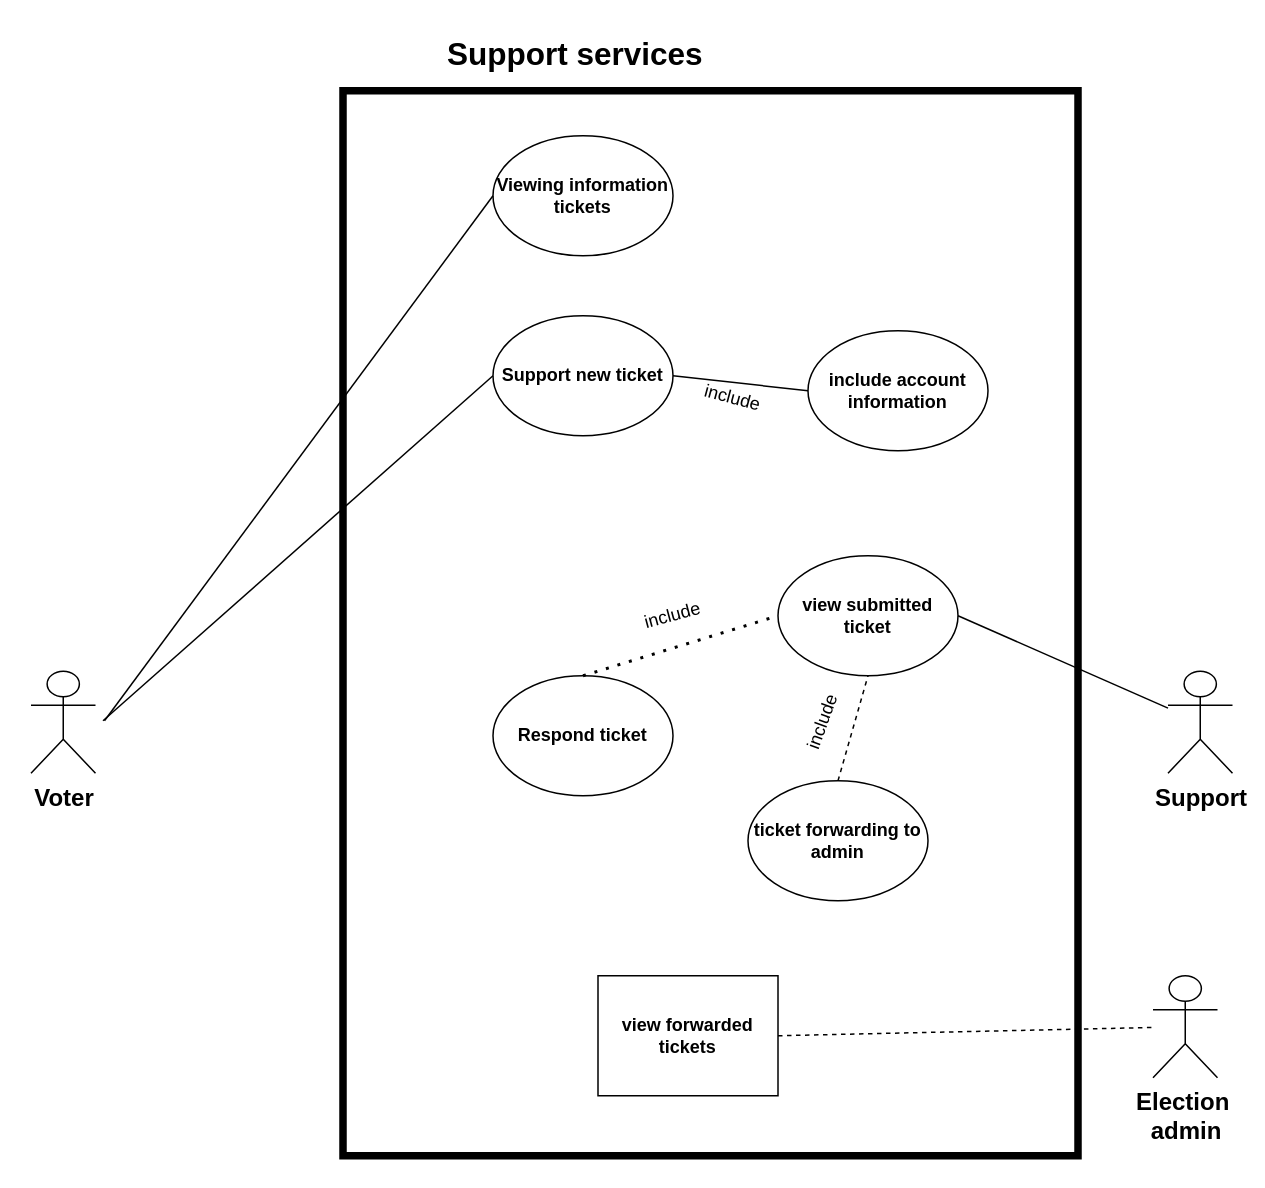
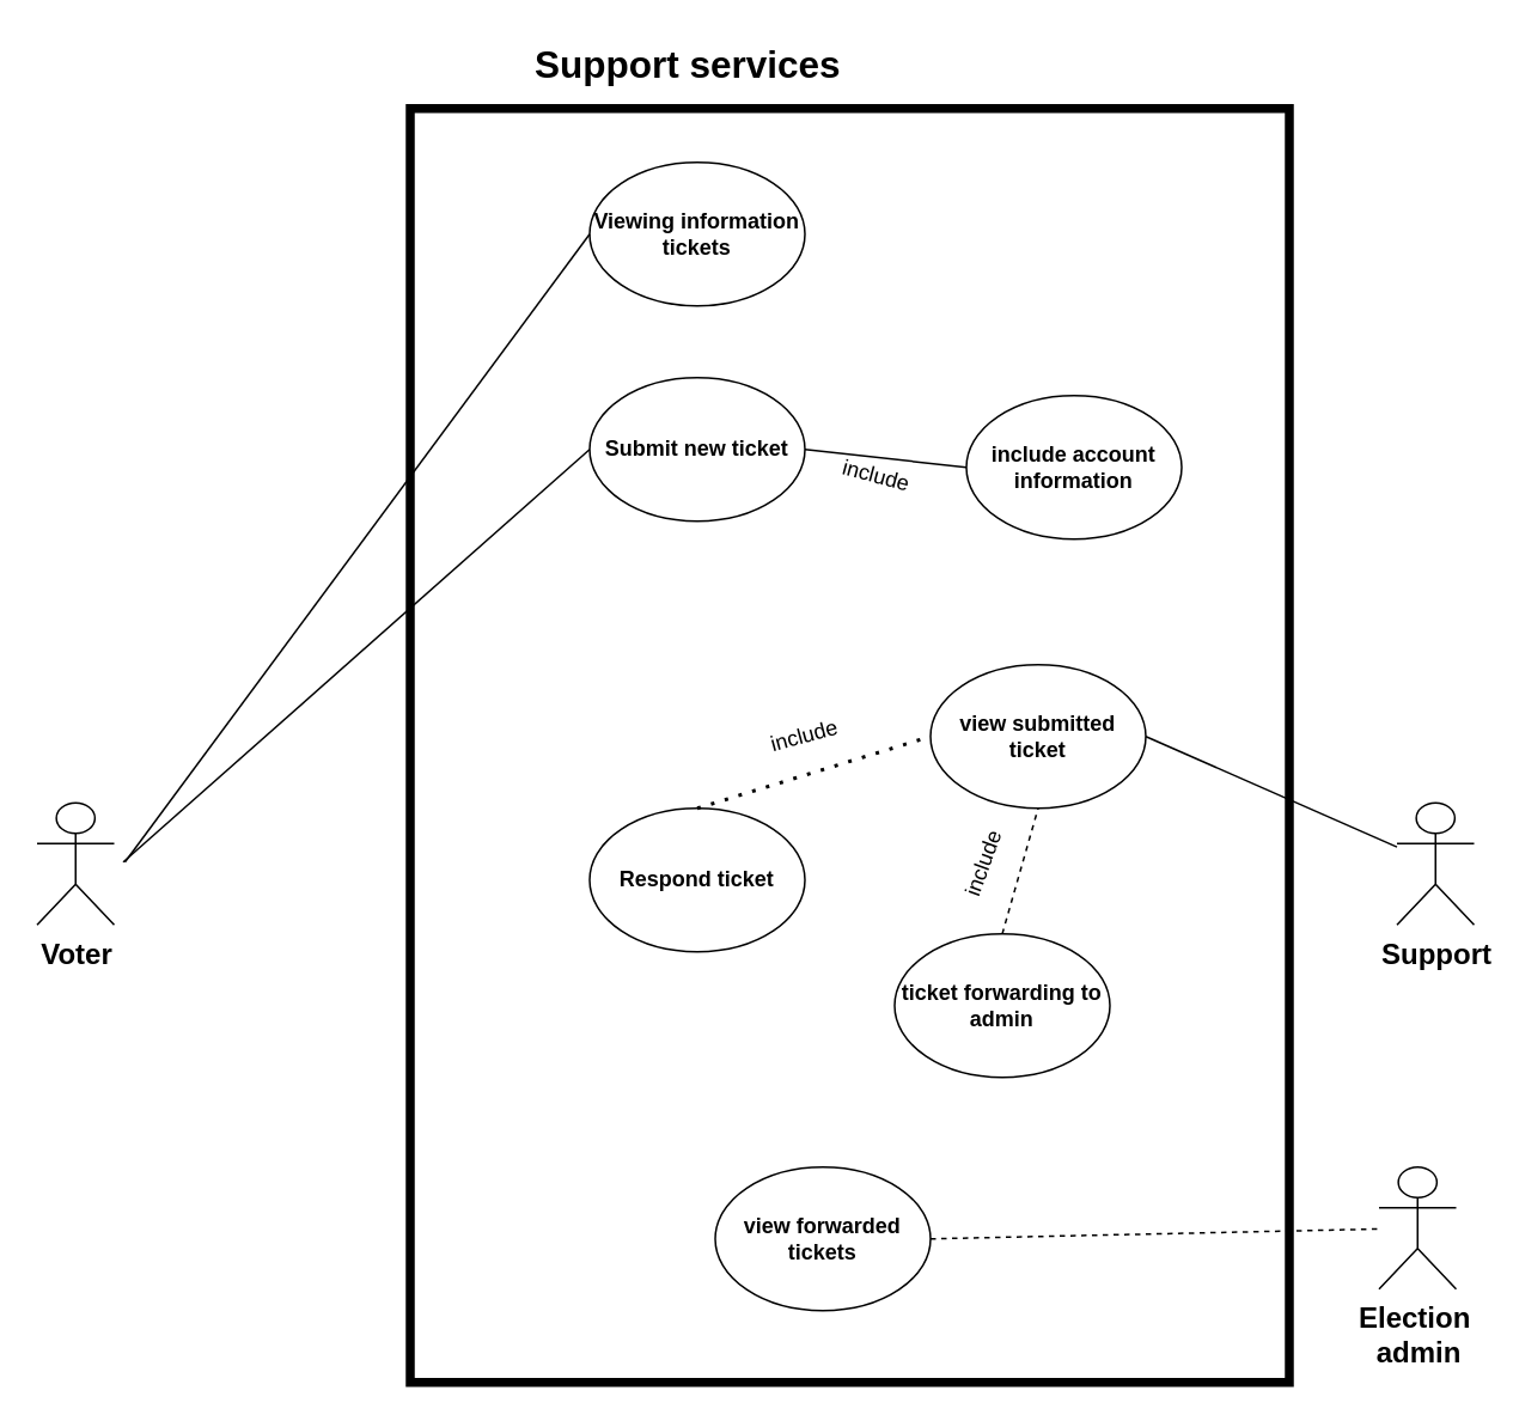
  <mxCell id="0" />
  <mxCell id="1" parent="0" />
  <mxCell id="2" value="" style="rounded=0;whiteSpace=wrap;html=1;fillColor=none;strokeWidth=5;" parent="1" vertex="1"><mxGeometry x="228" y="60" width="490" height="710" as="geometry" /></mxCell>
- <mxCell id="3" value="&lt;b&gt;Support new ticket&lt;/b&gt;" style="ellipse;whiteSpace=wrap;html=1;" parent="1" vertex="1"><mxGeometry x="328" y="210" width="120" height="80" as="geometry" /></mxCell>
+ <mxCell id="3" value="&lt;b&gt;Submit new ticket&lt;/b&gt;" style="ellipse;whiteSpace=wrap;html=1;" parent="1" vertex="1"><mxGeometry x="328" y="210" width="120" height="80" as="geometry" /></mxCell>
  <mxCell id="4" value="&lt;b&gt;view submitted ticket&lt;/b&gt;" style="ellipse;whiteSpace=wrap;html=1;" parent="1" vertex="1"><mxGeometry x="518" y="370" width="120" height="80" as="geometry" /></mxCell>
  <mxCell id="5" value="&lt;b&gt;Respond ticket&lt;/b&gt;" style="ellipse;whiteSpace=wrap;html=1;" parent="1" vertex="1"><mxGeometry x="328" y="450" width="120" height="80" as="geometry" /></mxCell>
  <mxCell id="6" value="" style="endArrow=none;html=1;rounded=0;entryX=0;entryY=0.5;entryDx=0;entryDy=0;" parent="1" target="3" edge="1"><mxGeometry width="50" height="50" relative="1" as="geometry"><mxPoint x="68" y="480" as="sourcePoint" /><mxPoint x="228" y="400" as="targetPoint" /></mxGeometry></mxCell>
  <mxCell id="7" value="&lt;b&gt;Viewing information tickets&lt;/b&gt;" style="ellipse;whiteSpace=wrap;html=1;" parent="1" vertex="1"><mxGeometry x="328" y="90" width="120" height="80" as="geometry" /></mxCell>
  <mxCell id="8" value="" style="endArrow=none;html=1;rounded=0;entryX=0;entryY=0.5;entryDx=0;entryDy=0;" parent="1" target="7" edge="1"><mxGeometry width="50" height="50" relative="1" as="geometry"><mxPoint x="69" y="480" as="sourcePoint" /><mxPoint x="178" y="290" as="targetPoint" /></mxGeometry></mxCell>
  <mxCell id="9" value="&lt;span style=&quot;font-size: 16px;&quot;&gt;&lt;b&gt;Voter&lt;/b&gt;&lt;/span&gt;" style="shape=umlActor;verticalLabelPosition=bottom;verticalAlign=top;html=1;outlineConnect=0;" parent="1" vertex="1"><mxGeometry x="20" y="447" width="43" height="68" as="geometry" /></mxCell>
  <mxCell id="10" value="&lt;b&gt;&lt;font style=&quot;font-size: 21px;&quot;&gt;Support services&lt;/font&gt;&lt;/b&gt;" style="text;html=1;align=center;verticalAlign=middle;whiteSpace=wrap;rounded=0;" parent="1" vertex="1"><mxGeometry x="228" y="20" width="310" height="30" as="geometry" /></mxCell>
  <mxCell id="11" value="&lt;b&gt;include account information&lt;/b&gt;" style="ellipse;whiteSpace=wrap;html=1;" vertex="1" parent="1"><mxGeometry x="538" y="220" width="120" height="80" as="geometry" /></mxCell>
  <mxCell id="12" value="" style="endArrow=none;dashed=0;html=1;rounded=0;exitX=1;exitY=0.5;exitDx=0;exitDy=0;entryX=0;entryY=0.5;entryDx=0;entryDy=0;" edge="1" parent="1" source="3" target="11"><mxGeometry width="50" height="50" relative="1" as="geometry"><mxPoint x="468" y="320" as="sourcePoint" /><mxPoint x="518" y="270" as="targetPoint" /></mxGeometry></mxCell>
  <mxCell id="13" value="&lt;span style=&quot;font-size: 16px;&quot;&gt;&lt;b&gt;Support&lt;/b&gt;&lt;/span&gt;" style="shape=umlActor;verticalLabelPosition=bottom;verticalAlign=top;html=1;outlineConnect=0;" vertex="1" parent="1"><mxGeometry x="778" y="447" width="43" height="68" as="geometry" /></mxCell>
  <mxCell id="14" value="&lt;b&gt;ticket forwarding to admin&lt;/b&gt;" style="ellipse;whiteSpace=wrap;html=1;" vertex="1" parent="1"><mxGeometry x="498" y="520" width="120" height="80" as="geometry" /></mxCell>
- <mxCell id="15" value="&lt;b&gt;view forwarded tickets&lt;/b&gt;" style="whiteSpace=wrap;html=1;rounded=0;" vertex="1" parent="1"><mxGeometry x="398" y="650" width="120" height="80" as="geometry" /></mxCell>
+ <mxCell id="15" value="&lt;b&gt;view forwarded tickets&lt;/b&gt;" style="ellipse;whiteSpace=wrap;html=1;" vertex="1" parent="1"><mxGeometry x="398" y="650" width="120" height="80" as="geometry" /></mxCell>
  <mxCell id="16" value="&lt;span style=&quot;font-size: 16px;&quot;&gt;&lt;b&gt;Election&amp;nbsp;&lt;/b&gt;&lt;/span&gt;&lt;div&gt;&lt;span style=&quot;font-size: 16px;&quot;&gt;&lt;b&gt;admin&lt;/b&gt;&lt;/span&gt;&lt;/div&gt;" style="shape=umlActor;verticalLabelPosition=bottom;verticalAlign=top;html=1;outlineConnect=0;" vertex="1" parent="1"><mxGeometry x="768" y="650" width="43" height="68" as="geometry" /></mxCell>
  <mxCell id="17" value="" style="endArrow=none;html=1;rounded=0;exitX=1;exitY=0.5;exitDx=0;exitDy=0;" edge="1" parent="1" source="4" target="13"><mxGeometry width="50" height="50" relative="1" as="geometry"><mxPoint x="638" y="500" as="sourcePoint" /><mxPoint x="688" y="450" as="targetPoint" /></mxGeometry></mxCell>
  <mxCell id="18" value="" style="endArrow=none;dashed=1;html=1;dashPattern=1 3;strokeWidth=2;rounded=0;entryX=0;entryY=0.5;entryDx=0;entryDy=0;exitX=0.5;exitY=0;exitDx=0;exitDy=0;" edge="1" parent="1" source="5" target="4"><mxGeometry width="50" height="50" relative="1" as="geometry"><mxPoint x="418" y="440" as="sourcePoint" /><mxPoint x="468" y="390" as="targetPoint" /></mxGeometry></mxCell>
  <mxCell id="19" value="" style="endArrow=none;dashed=1;html=1;rounded=0;entryX=0.5;entryY=1;entryDx=0;entryDy=0;exitX=0.5;exitY=0;exitDx=0;exitDy=0;" edge="1" parent="1" source="14" target="4"><mxGeometry width="50" height="50" relative="1" as="geometry"><mxPoint x="478" y="520" as="sourcePoint" /><mxPoint x="528" y="470" as="targetPoint" /></mxGeometry></mxCell>
  <mxCell id="20" value="" style="endArrow=none;html=1;rounded=0;exitX=1;exitY=0.5;exitDx=0;exitDy=0;dashed=1;" edge="1" parent="1" source="15" target="16"><mxGeometry width="50" height="50" relative="1" as="geometry"><mxPoint x="568" y="720" as="sourcePoint" /><mxPoint x="618" y="670" as="targetPoint" /></mxGeometry></mxCell>
  <mxCell id="21" value="include" style="text;html=1;align=center;verticalAlign=middle;whiteSpace=wrap;rounded=0;rotation=15;" vertex="1" parent="1"><mxGeometry x="458" y="250" width="60" height="30" as="geometry" /></mxCell>
  <mxCell id="22" value="include" style="text;html=1;align=center;verticalAlign=middle;whiteSpace=wrap;rounded=0;rotation=-15;" vertex="1" parent="1"><mxGeometry x="418" y="395" width="60" height="30" as="geometry" /></mxCell>
  <mxCell id="23" value="include" style="text;html=1;align=center;verticalAlign=middle;whiteSpace=wrap;rounded=0;rotation=-70;" vertex="1" parent="1"><mxGeometry x="518" y="466" width="60" height="30" as="geometry" /></mxCell>
